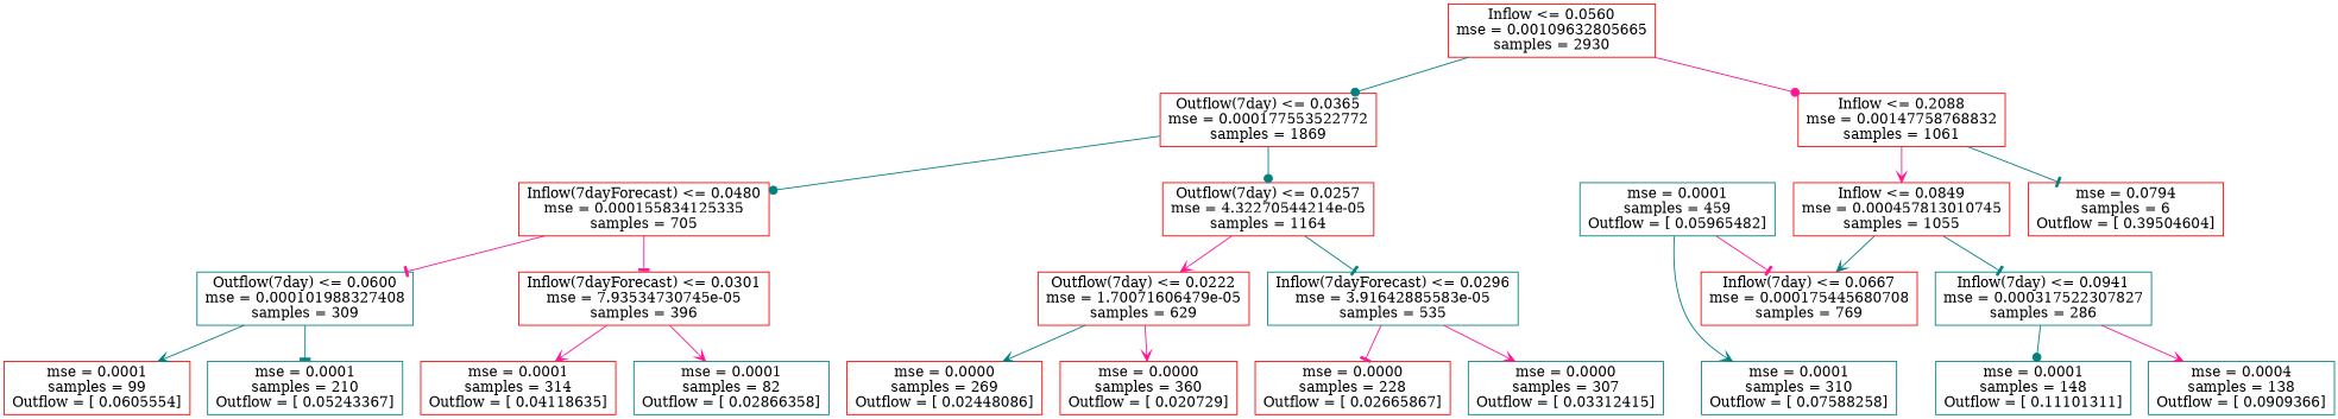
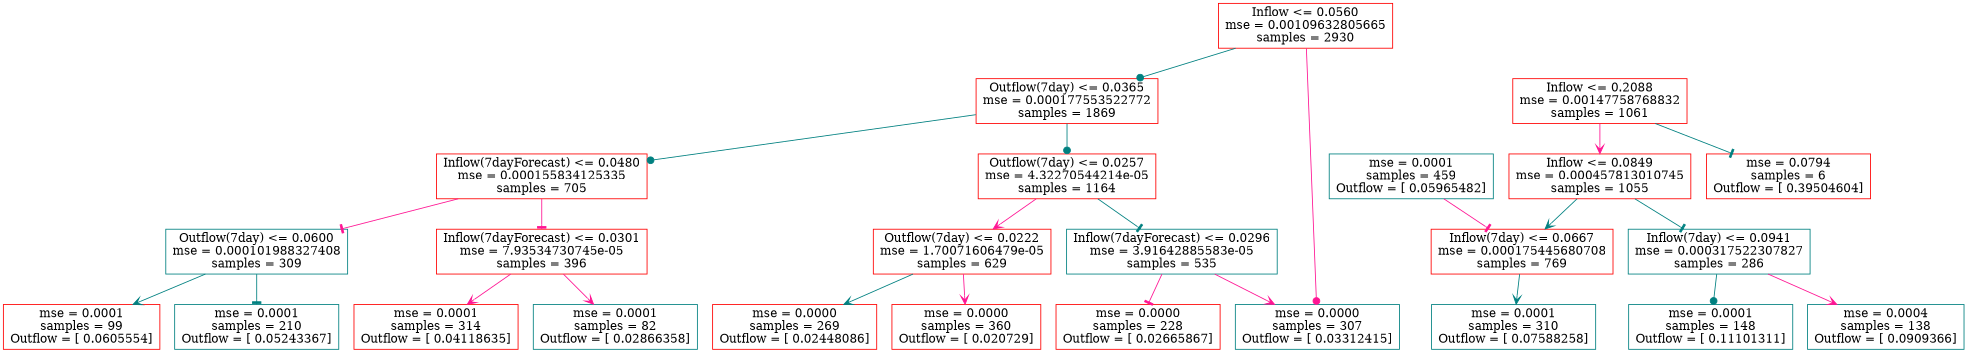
  digraph {
    node [color=red shape=box]
    edge [arrowhead=vee color=teal]
    n1 [label="Inflow <= 0.0560\nmse = 0.00109632805665\nsamples = 2930"]
    n2 [label="Outflow(7day) <= 0.0365\nmse = 0.000177553522772\nsamples = 1869"]
    n3 [label="Inflow <= 0.2088\nmse = 0.00147758768832\nsamples = 1061"]
    n4 [label="Outflow(7day) <= 0.0257\nmse = 4.32270544214e-05\nsamples = 1164"]
    n5 [label="Inflow(7dayForecast) <= 0.0480\nmse = 0.000155834125335\nsamples = 705"]
    n6 [label="Inflow <= 0.0849\nmse = 0.000457813010745\nsamples = 1055"]
    n7 [label="mse = 0.0794\nsamples = 6\nOutflow = [ 0.39504604]"]
    n8 [label="Outflow(7day) <= 0.0222\nmse = 1.70071606479e-05\nsamples = 629"]
    n9 [color=teal label="Inflow(7dayForecast) <= 0.0296\nmse = 3.91642885583e-05\nsamples = 535"]
    n10 [label="Inflow(7dayForecast) <= 0.0301\nmse = 7.93534730745e-05\nsamples = 396"]
    n11 [color=teal label="Outflow(7day) <= 0.0600\nmse = 0.000101988327408\nsamples = 309"]
    n12 [label="mse = 0.0000\nsamples = 360\nOutflow = [ 0.020729]"]
    n13 [label="mse = 0.0000\nsamples = 269\nOutflow = [ 0.02448086]"]
    n14 [label="mse = 0.0000\nsamples = 228\nOutflow = [ 0.02665867]"]
    n15 [color=teal label="mse = 0.0000\nsamples = 307\nOutflow = [ 0.03312415]"]
    n16 [color=teal label="mse = 0.0001\nsamples = 82\nOutflow = [ 0.02866358]"]
    n17 [label="mse = 0.0001\nsamples = 314\nOutflow = [ 0.04118635]"]
    n18 [color=teal label="mse = 0.0001\nsamples = 210\nOutflow = [ 0.05243367]"]
    n19 [label="mse = 0.0001\nsamples = 99\nOutflow = [ 0.0605554]"]
    n20 [label="Inflow(7day) <= 0.0667\nmse = 0.000175445680708\nsamples = 769"]
    n21 [color=teal label="Inflow(7day) <= 0.0941\nmse = 0.000317522307827\nsamples = 286"]
    n22 [color=teal label="mse = 0.0001\nsamples = 310\nOutflow = [ 0.07588258]"]
    n23 [color=teal label="mse = 0.0004\nsamples = 138\nOutflow = [ 0.0909366]"]
    n24 [color=teal label="mse = 0.0001\nsamples = 148\nOutflow = [ 0.11101311]"]
    n25 [color=teal label="mse = 0.0001\nsamples = 459\nOutflow = [ 0.05965482]"]
    n1 -> n2 [arrowhead=dot]
-   n1 -> n3 [arrowhead=dot color=deeppink]
+   n1 -> n15 [arrowhead=dot color=deeppink]
    n2 -> n4 [arrowhead=dot]
    n2 -> n5 [arrowhead=dot]
    n3 -> n6 [color=deeppink]
    n3 -> n7 [arrowhead=tee]
    n4 -> n8 [color=deeppink]
    n4 -> n9 [arrowhead=tee]
    n5 -> n10 [arrowhead=tee color=deeppink]
    n5 -> n11 [arrowhead=tee color=deeppink]
    n6 -> n20
    n6 -> n21 [arrowhead=tee]
    n8 -> n12 [color=deeppink]
    n8 -> n13
    n9 -> n14 [arrowhead=tee color=deeppink]
    n9 -> n15 [color=deeppink]
    n10 -> n16 [color=deeppink]
    n10 -> n17 [color=deeppink]
    n11 -> n18 [arrowhead=tee]
    n11 -> n19
-   n25 -> n22
+   n20 -> n22
    n21 -> n23 [color=deeppink]
    n21 -> n24 [arrowhead=dot]
    n25 -> n20 [arrowhead=tee color=deeppink]
  }
